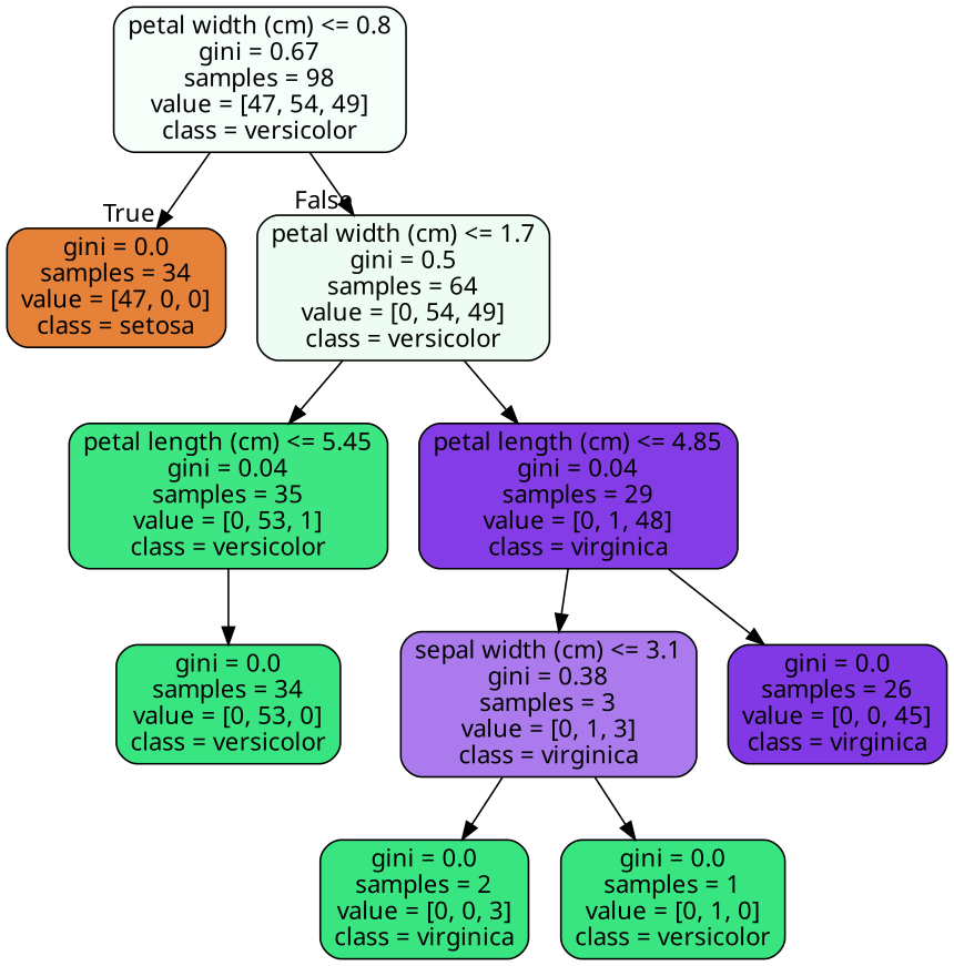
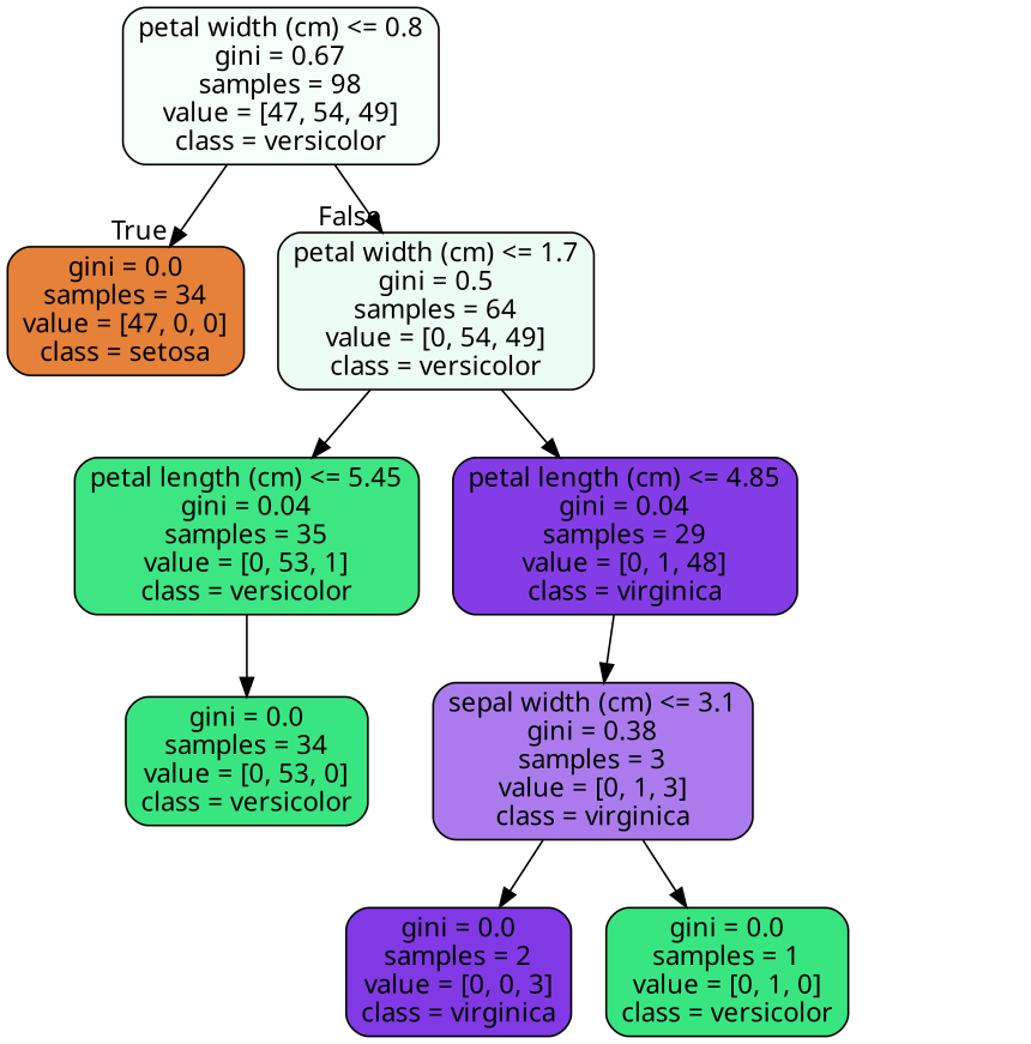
  digraph {
    fontname="Noto Sans"
    node [color=black fillcolor="#39e581" fontname="Noto Sans" shape=box style="filled, rounded"]
    edge [fontname="Noto Sans"]
    n1 [fillcolor="#f5fef9" label="petal width (cm) <= 0.8\ngini = 0.67\nsamples = 98\nvalue = [47, 54, 49]\nclass = versicolor"]
    n2 [fillcolor="#e58139" label="gini = 0.0\nsamples = 34\nvalue = [47, 0, 0]\nclass = setosa"]
    n3 [fillcolor="#edfdf3" label="petal width (cm) <= 1.7\ngini = 0.5\nsamples = 64\nvalue = [0, 54, 49]\nclass = versicolor"]
    n4 [fillcolor="#3de583" label="petal length (cm) <= 5.45\ngini = 0.04\nsamples = 35\nvalue = [0, 53, 1]\nclass = versicolor"]
    n5 [fillcolor="#843de6" label="petal length (cm) <= 4.85\ngini = 0.04\nsamples = 29\nvalue = [0, 1, 48]\nclass = virginica"]
    n6 [label="gini = 0.0\nsamples = 34\nvalue = [0, 53, 0]\nclass = versicolor"]
    n7 [fillcolor="#ab7bee" label="sepal width (cm) <= 3.1\ngini = 0.38\nsamples = 3\nvalue = [0, 1, 3]\nclass = virginica"]
-   n8 [fillcolor="#8139e5" label="gini = 0.0\nsamples = 26\nvalue = [0, 0, 45]\nclass = virginica"]
-   n9 [label="gini = 0.0\nsamples = 2\nvalue = [0, 0, 3]\nclass = virginica"]
+   n9 [fillcolor="#8139e5" label="gini = 0.0\nsamples = 2\nvalue = [0, 0, 3]\nclass = virginica"]
    n10 [label="gini = 0.0\nsamples = 1\nvalue = [0, 1, 0]\nclass = versicolor"]
    n1 -> n2 [headlabel=True labelangle=45 labeldistance=2.5]
    n1 -> n3 [headlabel=False labelangle=-45 labeldistance=2.5]
    n3 -> n4
    n3 -> n5
    n4 -> n6
    n5 -> n7
-   n5 -> n8
    n7 -> n9
    n7 -> n10
  }
